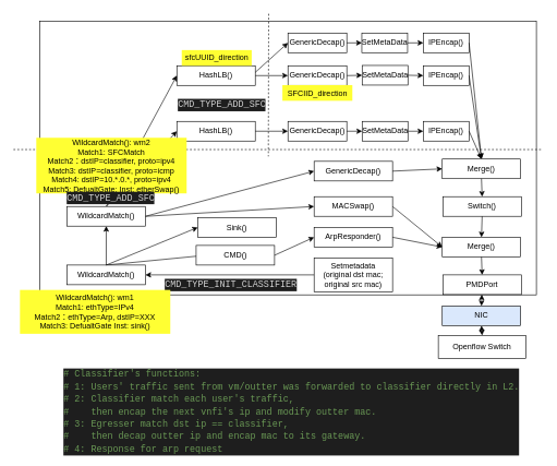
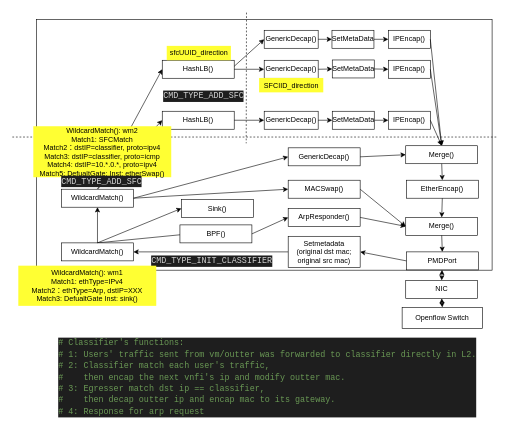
  <mxCell id="0" />
  <mxCell id="1" parent="0" />
  <mxCell id="2" value="" style="rounded=0;whiteSpace=wrap;html=1;" parent="1" vertex="1"><mxGeometry x="60" y="32" width="760" height="418" as="geometry" /></mxCell>
  <mxCell id="3" value="PMDPort" style="rounded=0;whiteSpace=wrap;html=1;" parent="1" vertex="1"><mxGeometry x="677" y="419.5" width="120" height="30" as="geometry" /></mxCell>
  <mxCell id="4" value="Merge()" style="rounded=0;whiteSpace=wrap;html=1;" parent="1" vertex="1"><mxGeometry x="676" y="362" width="120" height="30" as="geometry" /></mxCell>
  <mxCell id="5" value="" style="endArrow=classic;html=1;exitX=0.5;exitY=1;exitDx=0;exitDy=0;entryX=0.5;entryY=0;entryDx=0;entryDy=0;" parent="1" source="4" target="3" edge="1"><mxGeometry width="50" height="50" relative="1" as="geometry"><mxPoint x="250.5" y="347.5" as="sourcePoint" /><mxPoint x="470.5" y="227.5" as="targetPoint" /></mxGeometry></mxCell>
  <mxCell id="6" value="" style="rounded=1;orthogonalLoop=1;jettySize=auto;html=1;entryX=0;entryY=0.5;entryDx=0;entryDy=0;exitX=0.5;exitY=0;exitDx=0;exitDy=0;" parent="1" source="52" target="31" edge="1"><mxGeometry relative="1" as="geometry"><mxPoint x="233" y="241" as="sourcePoint" /></mxGeometry></mxCell>
  <mxCell id="7" value="&lt;div style=&quot;text-align: left&quot;&gt;IPEncap()&lt;br&gt;&lt;/div&gt;" style="rounded=0;whiteSpace=wrap;html=1;" parent="1" vertex="1"><mxGeometry x="647" y="185" width="70" height="30" as="geometry" /></mxCell>
  <mxCell id="8" value="" style="endArrow=classic;startArrow=classic;html=1;exitX=0.5;exitY=0;exitDx=0;exitDy=0;" parent="1" source="9" target="3" edge="1"><mxGeometry width="50" height="50" relative="1" as="geometry"><mxPoint x="468" y="532" as="sourcePoint" /><mxPoint x="508" y="572" as="targetPoint" /></mxGeometry></mxCell>
- <mxCell id="9" value="NIC" style="rounded=0;whiteSpace=wrap;html=1;fillColor=#dae8fc;" parent="1" vertex="1"><mxGeometry x="676" y="467" width="120" height="30" as="geometry" /></mxCell>
+ <mxCell id="9" value="NIC" style="rounded=0;whiteSpace=wrap;html=1;" parent="1" vertex="1"><mxGeometry x="676" y="467" width="120" height="30" as="geometry" /></mxCell>
  <mxCell id="10" value="Openflow Switch" style="rounded=0;whiteSpace=wrap;html=1;" parent="1" vertex="1"><mxGeometry x="670" y="512" width="134" height="35" as="geometry" /></mxCell>
  <mxCell id="11" value="" style="endArrow=classic;startArrow=classic;html=1;entryX=0.5;entryY=0;entryDx=0;entryDy=0;exitX=0.5;exitY=1;exitDx=0;exitDy=0;" parent="1" source="9" target="10" edge="1"><mxGeometry width="50" height="50" relative="1" as="geometry"><mxPoint x="537.5" y="493.5" as="sourcePoint" /><mxPoint x="472.185" y="440" as="targetPoint" /></mxGeometry></mxCell>
+ <mxCell id="12" value="" style="endArrow=classic;html=1;entryX=1;entryY=0.5;entryDx=0;entryDy=0;exitX=0;exitY=0.5;exitDx=0;exitDy=0;" parent="1" source="3" target="47" edge="1"><mxGeometry width="50" height="50" relative="1" as="geometry"><mxPoint x="219" y="285.5" as="sourcePoint" /><mxPoint x="600" y="405" as="targetPoint" /></mxGeometry></mxCell>
  <mxCell id="13" value="ArpResponder()" style="rounded=0;whiteSpace=wrap;html=1;" parent="1" vertex="1"><mxGeometry x="480" y="347" width="120" height="30" as="geometry" /></mxCell>
  <mxCell id="14" value="" style="endArrow=classic;html=1;exitX=0.5;exitY=0;exitDx=0;exitDy=0;" parent="1" source="48" edge="1"><mxGeometry width="50" height="50" relative="1" as="geometry"><mxPoint x="172" y="343.5" as="sourcePoint" /><mxPoint x="310" y="390" as="targetPoint" /></mxGeometry></mxCell>
  <mxCell id="15" value="" style="endArrow=classic;html=1;exitX=1;exitY=0.5;exitDx=0;exitDy=0;entryX=0;entryY=0.5;entryDx=0;entryDy=0;" parent="1" source="59" target="4" edge="1"><mxGeometry width="50" height="50" relative="1" as="geometry"><mxPoint x="162" y="214" as="sourcePoint" /><mxPoint x="141" y="-12.5" as="targetPoint" /></mxGeometry></mxCell>
  <mxCell id="16" value="" style="endArrow=classic;html=1;entryX=0;entryY=0.5;entryDx=0;entryDy=0;exitX=1;exitY=0.5;exitDx=0;exitDy=0;" parent="1" source="13" target="4" edge="1"><mxGeometry width="50" height="50" relative="1" as="geometry"><mxPoint x="232" y="359" as="sourcePoint" /><mxPoint x="258" y="330" as="targetPoint" /></mxGeometry></mxCell>
  <mxCell id="17" value="GenericDecap()" style="rounded=0;whiteSpace=wrap;html=1;" parent="1" vertex="1"><mxGeometry x="480" y="246" width="120" height="30" as="geometry" /></mxCell>
  <mxCell id="18" value="" style="endArrow=classic;html=1;entryX=0;entryY=0.5;entryDx=0;entryDy=0;exitX=1;exitY=0.5;exitDx=0;exitDy=0;" parent="1" source="52" target="17" edge="1"><mxGeometry width="50" height="50" relative="1" as="geometry"><mxPoint x="230" y="343" as="sourcePoint" /><mxPoint x="290" y="345" as="targetPoint" /></mxGeometry></mxCell>
- <mxCell id="19" value="Switch()" style="rounded=0;whiteSpace=wrap;html=1;" parent="1" vertex="1"><mxGeometry x="677" y="300" width="120" height="30" as="geometry" /></mxCell>
+ <mxCell id="19" value="EtherEncap()" style="rounded=0;whiteSpace=wrap;html=1;" parent="1" vertex="1"><mxGeometry x="677" y="300" width="120" height="30" as="geometry" /></mxCell>
  <mxCell id="20" value="" style="endArrow=classic;html=1;entryX=0;entryY=0.5;entryDx=0;entryDy=0;exitX=1;exitY=0.5;exitDx=0;exitDy=0;" parent="1" source="17" target="64" edge="1"><mxGeometry width="50" height="50" relative="1" as="geometry"><mxPoint x="232" y="359" as="sourcePoint" /><mxPoint x="370" y="251" as="targetPoint" /></mxGeometry></mxCell>
  <mxCell id="21" value="" style="endArrow=classic;html=1;entryX=0.5;entryY=0;entryDx=0;entryDy=0;exitX=0.5;exitY=1;exitDx=0;exitDy=0;" parent="1" source="19" target="4" edge="1"><mxGeometry width="50" height="50" relative="1" as="geometry"><mxPoint x="490" y="251" as="sourcePoint" /><mxPoint x="550" y="251" as="targetPoint" /></mxGeometry></mxCell>
  <mxCell id="22" value="Sink()" style="rounded=0;whiteSpace=wrap;html=1;" parent="1" vertex="1"><mxGeometry x="302" y="332" width="120" height="30" as="geometry" /></mxCell>
  <mxCell id="23" value="HashLB()" style="rounded=0;whiteSpace=wrap;html=1;" parent="1" vertex="1"><mxGeometry x="270" y="100" width="120" height="30" as="geometry" /></mxCell>
  <mxCell id="24" value="&lt;div style=&quot;text-align: left&quot;&gt;IPEncap()&lt;br&gt;&lt;/div&gt;" style="rounded=0;whiteSpace=wrap;html=1;" parent="1" vertex="1"><mxGeometry x="647" y="100" width="70" height="30" as="geometry" /></mxCell>
  <mxCell id="25" value="" style="rounded=1;orthogonalLoop=1;jettySize=auto;html=1;entryX=0;entryY=0.5;entryDx=0;entryDy=0;exitX=0.5;exitY=0;exitDx=0;exitDy=0;" parent="1" source="52" target="23" edge="1"><mxGeometry relative="1" as="geometry"><mxPoint x="233" y="241" as="sourcePoint" /><mxPoint x="172" y="146.5" as="targetPoint" /></mxGeometry></mxCell>
  <mxCell id="26" value="" style="rounded=1;orthogonalLoop=1;jettySize=auto;html=1;entryX=0.5;entryY=0;entryDx=0;entryDy=0;exitX=1;exitY=0.5;exitDx=0;exitDy=0;" parent="1" source="7" target="64" edge="1"><mxGeometry relative="1" as="geometry"><mxPoint x="232" y="227.976" as="sourcePoint" /><mxPoint x="360" y="205.524" as="targetPoint" /></mxGeometry></mxCell>
  <mxCell id="27" value="" style="rounded=1;orthogonalLoop=1;jettySize=auto;html=1;entryX=0.5;entryY=0;entryDx=0;entryDy=0;exitX=1;exitY=0.5;exitDx=0;exitDy=0;" parent="1" source="24" target="64" edge="1"><mxGeometry relative="1" as="geometry"><mxPoint x="480" y="195" as="sourcePoint" /><mxPoint x="747" y="300" as="targetPoint" /></mxGeometry></mxCell>
  <mxCell id="28" value="&lt;div style=&quot;text-align: left&quot;&gt;IPEncap()&lt;br&gt;&lt;/div&gt;" style="rounded=0;whiteSpace=wrap;html=1;" parent="1" vertex="1"><mxGeometry x="647" y="50" width="70" height="30" as="geometry" /></mxCell>
  <mxCell id="29" value="" style="rounded=1;orthogonalLoop=1;jettySize=auto;html=1;entryX=0;entryY=0.5;entryDx=0;entryDy=0;" parent="1" source="57" target="28" edge="1"><mxGeometry relative="1" as="geometry"><mxPoint x="390" y="110" as="sourcePoint" /><mxPoint x="280" y="125" as="targetPoint" /></mxGeometry></mxCell>
  <mxCell id="30" value="" style="rounded=1;orthogonalLoop=1;jettySize=auto;html=1;exitX=1;exitY=0.5;exitDx=0;exitDy=0;entryX=0;entryY=0.5;entryDx=0;entryDy=0;" parent="1" source="42" target="55" edge="1"><mxGeometry relative="1" as="geometry"><mxPoint x="400" y="120" as="sourcePoint" /><mxPoint x="480" y="75" as="targetPoint" /></mxGeometry></mxCell>
  <mxCell id="31" value="HashLB()" style="rounded=0;whiteSpace=wrap;html=1;" parent="1" vertex="1"><mxGeometry x="270" y="185" width="120" height="30" as="geometry" /></mxCell>
  <mxCell id="32" value="" style="rounded=1;orthogonalLoop=1;jettySize=auto;html=1;exitX=1;exitY=0.5;exitDx=0;exitDy=0;" parent="1" source="53" target="7" edge="1"><mxGeometry relative="1" as="geometry"><mxPoint x="410" y="200" as="sourcePoint" /><mxPoint x="296" y="210" as="targetPoint" /></mxGeometry></mxCell>
  <mxCell id="33" value="" style="rounded=1;orthogonalLoop=1;jettySize=auto;html=1;entryX=0.5;entryY=0;entryDx=0;entryDy=0;exitX=1;exitY=0.5;exitDx=0;exitDy=0;" parent="1" source="28" target="64" edge="1"><mxGeometry relative="1" as="geometry"><mxPoint x="600" y="132" as="sourcePoint" /><mxPoint x="747" y="300" as="targetPoint" /></mxGeometry></mxCell>
  <mxCell id="34" value="" style="endArrow=none;dashed=1;html=1;" parent="1" edge="1"><mxGeometry width="50" height="50" relative="1" as="geometry"><mxPoint x="20" y="228" as="sourcePoint" /><mxPoint x="830" y="228" as="targetPoint" /></mxGeometry></mxCell>
  <mxCell id="35" value="" style="endArrow=none;dashed=1;html=1;" parent="1" edge="1"><mxGeometry width="50" height="50" relative="1" as="geometry"><mxPoint x="410.5" y="20.5" as="sourcePoint" /><mxPoint x="410" y="238.5" as="targetPoint" /></mxGeometry></mxCell>
  <mxCell id="36" value="&lt;div style=&quot;color: rgb(212 , 212 , 212) ; background-color: rgb(30 , 30 , 30) ; font-family: &amp;#34;consolas&amp;#34; , &amp;#34;courier new&amp;#34; , monospace ; font-size: 14px ; line-height: 19px ; white-space: pre&quot;&gt;CMD_TYPE_INIT_CLASSIFIER&lt;/div&gt;" style="text;html=1;resizable=0;points=[];autosize=1;align=left;verticalAlign=top;spacingTop=-4;" parent="1" vertex="1"><mxGeometry x="250" y="422.5" width="200" height="20" as="geometry" /></mxCell>
  <mxCell id="37" value="&lt;span style=&quot;text-align: left ; white-space: nowrap&quot;&gt;WildcardMatch(): wm1&lt;br&gt;&lt;/span&gt;&lt;span style=&quot;text-align: left ; white-space: nowrap&quot;&gt;Match1: ethType=IPv4&lt;/span&gt;&lt;span style=&quot;text-align: left ; white-space: nowrap&quot;&gt;&lt;br&gt;Match2：ethType=Arp, dstIP=XXX&lt;br&gt;Match3: DefualtGate Inst: sink()&lt;br&gt;&lt;/span&gt;" style="text;html=1;strokeColor=none;fillColor=#FFFF33;align=center;verticalAlign=middle;whiteSpace=wrap;rounded=0;" parent="1" vertex="1"><mxGeometry x="30" y="442.5" width="230" height="67" as="geometry" /></mxCell>
  <mxCell id="38" value="&lt;div style=&quot;color: rgb(212 , 212 , 212) ; background-color: rgb(30 , 30 , 30) ; font-family: &amp;#34;consolas&amp;#34; , &amp;#34;courier new&amp;#34; , monospace ; font-size: 14px ; line-height: 19px ; white-space: pre&quot;&gt;CMD_TYPE_ADD_SFC&lt;/div&gt;" style="text;html=1;resizable=0;points=[];autosize=1;align=left;verticalAlign=top;spacingTop=-4;" parent="1" vertex="1"><mxGeometry x="270" y="147.5" width="140" height="20" as="geometry" /></mxCell>
  <mxCell id="39" value="&lt;span style=&quot;text-align: left ; white-space: nowrap&quot;&gt;sfcUUID_direction&lt;br&gt;&lt;/span&gt;" style="text;html=1;strokeColor=none;fillColor=#FFFF33;align=center;verticalAlign=middle;whiteSpace=wrap;rounded=0;" parent="1" vertex="1"><mxGeometry x="277.5" y="76" width="107" height="24" as="geometry" /></mxCell>
  <mxCell id="40" value="GenericDecap()" style="rounded=0;whiteSpace=wrap;html=1;" parent="1" vertex="1"><mxGeometry x="440" y="185" width="90" height="30" as="geometry" /></mxCell>
  <mxCell id="41" value="" style="rounded=1;orthogonalLoop=1;jettySize=auto;html=1;exitX=1;exitY=0.5;exitDx=0;exitDy=0;" parent="1" source="31" target="40" edge="1"><mxGeometry relative="1" as="geometry"><mxPoint x="390" y="200" as="sourcePoint" /><mxPoint x="570" y="200" as="targetPoint" /></mxGeometry></mxCell>
  <mxCell id="42" value="GenericDecap()" style="rounded=0;whiteSpace=wrap;html=1;" parent="1" vertex="1"><mxGeometry x="440" y="100" width="90" height="30" as="geometry" /></mxCell>
  <mxCell id="43" value="GenericDecap()" style="rounded=0;whiteSpace=wrap;html=1;" parent="1" vertex="1"><mxGeometry x="440" y="50" width="90" height="30" as="geometry" /></mxCell>
  <mxCell id="44" value="" style="rounded=1;orthogonalLoop=1;jettySize=auto;html=1;entryX=0;entryY=0.5;entryDx=0;entryDy=0;" parent="1" target="43" edge="1"><mxGeometry relative="1" as="geometry"><mxPoint x="390" y="110" as="sourcePoint" /><mxPoint x="580" y="65" as="targetPoint" /></mxGeometry></mxCell>
  <mxCell id="45" value="" style="rounded=1;orthogonalLoop=1;jettySize=auto;html=1;exitX=1;exitY=0.5;exitDx=0;exitDy=0;" parent="1" source="23" target="42" edge="1"><mxGeometry relative="1" as="geometry"><mxPoint x="400" y="125" as="sourcePoint" /><mxPoint x="590" y="124.62" as="targetPoint" /></mxGeometry></mxCell>
  <mxCell id="46" value="" style="endArrow=classic;html=1;entryX=1;entryY=0.5;entryDx=0;entryDy=0;exitX=0;exitY=0.5;exitDx=0;exitDy=0;" parent="1" source="47" target="48" edge="1"><mxGeometry width="50" height="50" relative="1" as="geometry"><mxPoint x="687" y="485" as="sourcePoint" /><mxPoint x="530" y="445" as="targetPoint" /></mxGeometry></mxCell>
  <mxCell id="47" value="Setmetadata&lt;br&gt;(original dst mac;&lt;br&gt;original src mac)" style="rounded=0;whiteSpace=wrap;html=1;" parent="1" vertex="1"><mxGeometry x="480" y="393.5" width="120" height="52" as="geometry" /></mxCell>
  <mxCell id="48" value="&lt;span style=&quot;text-align: left ; white-space: nowrap&quot;&gt;WildcardMatch()&lt;/span&gt;" style="rounded=0;whiteSpace=wrap;html=1;" parent="1" vertex="1"><mxGeometry x="102" y="404.5" width="120" height="30" as="geometry" /></mxCell>
  <mxCell id="49" value="" style="endArrow=classic;html=1;entryX=0.5;entryY=1;entryDx=0;entryDy=0;exitX=0.5;exitY=0;exitDx=0;exitDy=0;" parent="1" source="48" target="52" edge="1"><mxGeometry width="50" height="50" relative="1" as="geometry"><mxPoint x="202" y="400" as="sourcePoint" /><mxPoint x="490" y="340" as="targetPoint" /></mxGeometry></mxCell>
  <mxCell id="50" value="" style="endArrow=classic;html=1;entryX=0;entryY=0.5;entryDx=0;entryDy=0;exitX=0.5;exitY=0;exitDx=0;exitDy=0;" parent="1" source="48" target="22" edge="1"><mxGeometry width="50" height="50" relative="1" as="geometry"><mxPoint x="172" y="400" as="sourcePoint" /><mxPoint x="172" y="355" as="targetPoint" /></mxGeometry></mxCell>
  <mxCell id="51" value="&lt;span style=&quot;text-align: left ; white-space: nowrap&quot;&gt;WildcardMatch(): wm2&lt;br&gt;&lt;/span&gt;&lt;span style=&quot;text-align: left ; white-space: nowrap&quot;&gt;Match1: SFCMatch&lt;/span&gt;&lt;span style=&quot;text-align: left ; white-space: nowrap&quot;&gt;&lt;br&gt;Match2：dstIP=classifier, proto=ipv4&lt;br&gt;Match3: dstIP=classifier, proto=icmp&lt;br&gt;Match4: dstIP=10.*.0.*, proto=ipv4&lt;br&gt;Match5: DefualtGate; Inst: etherSwap()&lt;br&gt;&lt;/span&gt;" style="text;html=1;strokeColor=none;fillColor=#FFFF33;align=center;verticalAlign=middle;whiteSpace=wrap;rounded=0;" parent="1" vertex="1"><mxGeometry x="55" y="210" width="230" height="85" as="geometry" /></mxCell>
  <mxCell id="52" value="&lt;span style=&quot;text-align: left ; white-space: nowrap&quot;&gt;WildcardMatch()&lt;/span&gt;" style="rounded=0;whiteSpace=wrap;html=1;" parent="1" vertex="1"><mxGeometry x="102" y="315" width="120" height="30" as="geometry" /></mxCell>
  <mxCell id="53" value="&lt;div style=&quot;text-align: left&quot;&gt;SetMetaData&lt;br&gt;&lt;/div&gt;" style="rounded=0;whiteSpace=wrap;html=1;" parent="1" vertex="1"><mxGeometry x="553.5" y="185" width="70" height="30" as="geometry" /></mxCell>
  <mxCell id="54" value="" style="rounded=1;orthogonalLoop=1;jettySize=auto;html=1;exitX=1;exitY=0.5;exitDx=0;exitDy=0;" parent="1" source="40" target="53" edge="1"><mxGeometry relative="1" as="geometry"><mxPoint x="530" y="200" as="sourcePoint" /><mxPoint x="630" y="200" as="targetPoint" /></mxGeometry></mxCell>
  <mxCell id="55" value="&lt;div style=&quot;text-align: left&quot;&gt;SetMetaData&lt;br&gt;&lt;/div&gt;" style="rounded=0;whiteSpace=wrap;html=1;" parent="1" vertex="1"><mxGeometry x="553.5" y="99.5" width="70" height="30" as="geometry" /></mxCell>
  <mxCell id="56" value="" style="rounded=1;orthogonalLoop=1;jettySize=auto;html=1;exitX=1;exitY=0.5;exitDx=0;exitDy=0;entryX=0;entryY=0.5;entryDx=0;entryDy=0;" parent="1" source="55" target="24" edge="1"><mxGeometry relative="1" as="geometry"><mxPoint x="540" y="125" as="sourcePoint" /><mxPoint x="564" y="125" as="targetPoint" /></mxGeometry></mxCell>
  <mxCell id="57" value="&lt;div style=&quot;text-align: left&quot;&gt;SetMetaData&lt;br&gt;&lt;/div&gt;" style="rounded=0;whiteSpace=wrap;html=1;" parent="1" vertex="1"><mxGeometry x="553" y="50" width="70" height="30" as="geometry" /></mxCell>
  <mxCell id="58" value="" style="rounded=1;orthogonalLoop=1;jettySize=auto;html=1;entryX=0;entryY=0.5;entryDx=0;entryDy=0;" parent="1" source="43" target="57" edge="1"><mxGeometry relative="1" as="geometry"><mxPoint x="530" y="65" as="sourcePoint" /><mxPoint x="647" y="65" as="targetPoint" /></mxGeometry></mxCell>
  <mxCell id="59" value="MACSwap()" style="rounded=0;whiteSpace=wrap;html=1;" parent="1" vertex="1"><mxGeometry x="480" y="300" width="120" height="30" as="geometry" /></mxCell>
  <mxCell id="60" value="" style="endArrow=classic;html=1;exitX=1;exitY=0.5;exitDx=0;exitDy=0;entryX=0;entryY=0.5;entryDx=0;entryDy=0;" parent="1" source="52" target="59" edge="1"><mxGeometry width="50" height="50" relative="1" as="geometry"><mxPoint x="222" y="330" as="sourcePoint" /><mxPoint x="677" y="330" as="targetPoint" /></mxGeometry></mxCell>
  <mxCell id="61" value="&lt;div style=&quot;color: rgb(212 , 212 , 212) ; background-color: rgb(30 , 30 , 30) ; font-family: &amp;#34;consolas&amp;#34; , &amp;#34;courier new&amp;#34; , monospace ; font-size: 14px ; line-height: 19px ; white-space: pre&quot;&gt;CMD_TYPE_ADD_SFC&lt;/div&gt;" style="text;html=1;resizable=0;points=[];autosize=1;align=left;verticalAlign=top;spacingTop=-4;" parent="1" vertex="1"><mxGeometry x="100" y="290" width="140" height="20" as="geometry" /></mxCell>
  <mxCell id="62" value="&lt;div style=&quot;color: rgb(212 , 212 , 212) ; background-color: rgb(30 , 30 , 30) ; font-family: &amp;#34;consolas&amp;#34; , &amp;#34;courier new&amp;#34; , monospace ; font-size: 14px ; line-height: 19px ; white-space: pre&quot;&gt;&lt;div&gt;&lt;span style=&quot;color: #6a9955&quot;&gt;#&amp;nbsp;Classifier's&amp;nbsp;functions:&lt;/span&gt;&lt;/div&gt;&lt;div&gt;&lt;span style=&quot;color: #6a9955&quot;&gt;#&amp;nbsp;1:&amp;nbsp;Users'&amp;nbsp;traffic&amp;nbsp;sent&amp;nbsp;from&amp;nbsp;vm/outter&amp;nbsp;was&amp;nbsp;forwarded&amp;nbsp;to&amp;nbsp;classifier&amp;nbsp;directly&amp;nbsp;in&amp;nbsp;L2.&lt;/span&gt;&lt;/div&gt;&lt;div&gt;&lt;span style=&quot;color: rgb(106 , 153 , 85)&quot;&gt;#&amp;nbsp;2:&amp;nbsp;Classifier&amp;nbsp;match&amp;nbsp;each&amp;nbsp;user's&amp;nbsp;traffic,&amp;nbsp;&lt;/span&gt;&lt;/div&gt;&lt;div&gt;&lt;span style=&quot;color: rgb(106 , 153 , 85)&quot;&gt;#    then&amp;nbsp;encap&amp;nbsp;the&amp;nbsp;next&amp;nbsp;vnfi's&amp;nbsp;ip&amp;nbsp;and&amp;nbsp;modify&amp;nbsp;outter&amp;nbsp;mac.&lt;/span&gt;&lt;/div&gt;&lt;div&gt;&lt;span style=&quot;color: rgb(106 , 153 , 85)&quot;&gt;# 3: Egresser match dst ip == classifier,&lt;/span&gt;&lt;/div&gt;&lt;div&gt;&lt;span style=&quot;color: rgb(106 , 153 , 85)&quot;&gt;#    then decap outter ip and encap mac to its gateway.&lt;/span&gt;&lt;/div&gt;&lt;div&gt;&lt;span style=&quot;color: rgb(106 , 153 , 85)&quot;&gt;# 4: Response for arp request&lt;/span&gt;&lt;/div&gt;&lt;/div&gt;" style="text;html=1;resizable=0;points=[];autosize=1;align=left;verticalAlign=top;spacingTop=-4;" parent="1" vertex="1"><mxGeometry x="94.5" y="560" width="650" height="130" as="geometry" /></mxCell>
  <mxCell id="63" value="&lt;span style=&quot;text-align: left ; white-space: nowrap&quot;&gt;SFCIID_direction&lt;br&gt;&lt;/span&gt;" style="text;html=1;strokeColor=none;fillColor=#FFFF33;align=center;verticalAlign=middle;whiteSpace=wrap;rounded=0;" parent="1" vertex="1"><mxGeometry x="431.5" y="129.5" width="107" height="24" as="geometry" /></mxCell>
  <mxCell id="64" value="Merge()" style="rounded=0;whiteSpace=wrap;html=1;" parent="1" vertex="1"><mxGeometry x="676" y="242.5" width="120" height="30" as="geometry" /></mxCell>
  <mxCell id="65" value="" style="endArrow=classic;html=1;entryX=0.5;entryY=0;entryDx=0;entryDy=0;exitX=0.5;exitY=1;exitDx=0;exitDy=0;" parent="1" source="64" target="19" edge="1"><mxGeometry width="50" height="50" relative="1" as="geometry"><mxPoint x="746.667" y="339.833" as="sourcePoint" /><mxPoint x="745.833" y="372.333" as="targetPoint" /></mxGeometry></mxCell>
- <mxCell id="66" value="CMD()" style="rounded=0;whiteSpace=wrap;html=1;" vertex="1" parent="1"><mxGeometry x="299.5" y="374.5" width="120" height="30" as="geometry" /></mxCell>
+ <mxCell id="66" value="BPF()" style="rounded=0;whiteSpace=wrap;html=1;" vertex="1" parent="1"><mxGeometry x="299.5" y="374.5" width="120" height="30" as="geometry" /></mxCell>
  <mxCell id="67" value="" style="endArrow=classic;html=1;exitX=1;exitY=0.5;exitDx=0;exitDy=0;entryX=0;entryY=0.5;entryDx=0;entryDy=0;" edge="1" parent="1" source="66" target="13"><mxGeometry width="50" height="50" relative="1" as="geometry"><mxPoint x="172" y="415" as="sourcePoint" /><mxPoint x="320" y="400" as="targetPoint" /></mxGeometry></mxCell>
  <mxCell id="68" value="连接线" parent="0" />
